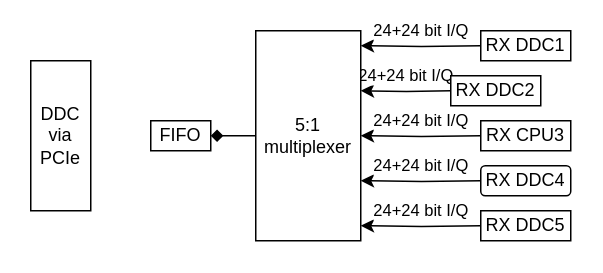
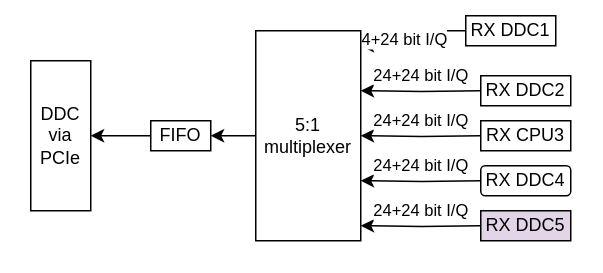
  <mxCell id="0" />
  <mxCell id="1" parent="0" />
  <mxCell id="2" value="24+24 bit I/Q" style="edgeStyle=orthogonalEdgeStyle;rounded=0;orthogonalLoop=1;jettySize=auto;html=1;exitX=1;exitY=0.5;exitDx=0;exitDy=0;entryX=0;entryY=0.5;entryDx=0;entryDy=0;endArrow=none;endFill=0;startArrow=classic;startFill=1;" edge="1" target="3" parent="1"><mxGeometry y="10" relative="1" as="geometry"><mxPoint x="240" y="30" as="sourcePoint" /><mxPoint as="offset" /></mxGeometry></mxCell>
- <mxCell id="3" value="RX DDC1" style="rounded=0;whiteSpace=wrap;html=1;" vertex="1" parent="1"><mxGeometry x="320" y="20" width="60" height="20" as="geometry" /></mxCell>
+ <mxCell id="3" value="RX DDC1" style="rounded=0;whiteSpace=wrap;html=1;" vertex="1" parent="1"><mxGeometry x="310" y="10" width="60" height="20" as="geometry" /></mxCell>
  <mxCell id="4" value="24+24 bit I/Q" style="edgeStyle=orthogonalEdgeStyle;rounded=0;orthogonalLoop=1;jettySize=auto;html=1;exitX=1;exitY=0.5;exitDx=0;exitDy=0;entryX=0;entryY=0.5;entryDx=0;entryDy=0;endArrow=none;endFill=0;startArrow=classic;startFill=1;" edge="1" target="5" parent="1"><mxGeometry y="10" relative="1" as="geometry"><mxPoint x="240" y="60" as="sourcePoint" /><mxPoint as="offset" /></mxGeometry></mxCell>
- <mxCell id="5" value="RX DDC2" style="rounded=0;whiteSpace=wrap;html=1;" vertex="1" parent="1"><mxGeometry x="300" y="50" width="60" height="20" as="geometry" /></mxCell>
+ <mxCell id="5" value="RX DDC2" style="rounded=0;whiteSpace=wrap;html=1;" vertex="1" parent="1"><mxGeometry x="320" y="50" width="60" height="20" as="geometry" /></mxCell>
  <mxCell id="6" value="24+24 bit I/Q" style="edgeStyle=orthogonalEdgeStyle;rounded=0;orthogonalLoop=1;jettySize=auto;html=1;exitX=1;exitY=0.5;exitDx=0;exitDy=0;entryX=0;entryY=0.5;entryDx=0;entryDy=0;endArrow=none;endFill=0;startArrow=classic;startFill=1;" edge="1" target="7" parent="1"><mxGeometry y="10" relative="1" as="geometry"><mxPoint x="240" y="90" as="sourcePoint" /><mxPoint as="offset" /></mxGeometry></mxCell>
  <mxCell id="7" value="RX CPU3" style="rounded=0;whiteSpace=wrap;html=1;" vertex="1" parent="1"><mxGeometry x="320" y="80" width="60" height="20" as="geometry" /></mxCell>
  <mxCell id="8" value="24+24 bit I/Q" style="edgeStyle=orthogonalEdgeStyle;rounded=0;orthogonalLoop=1;jettySize=auto;html=1;exitX=1;exitY=0.5;exitDx=0;exitDy=0;entryX=0;entryY=0.5;entryDx=0;entryDy=0;endArrow=none;endFill=0;startArrow=classic;startFill=1;" edge="1" target="9" parent="1"><mxGeometry y="10" relative="1" as="geometry"><mxPoint x="240" y="120" as="sourcePoint" /><mxPoint as="offset" /></mxGeometry></mxCell>
  <mxCell id="9" value="RX DDC4" style="whiteSpace=wrap;html=1;rounded=1;" vertex="1" parent="1"><mxGeometry x="320" y="110" width="60" height="20" as="geometry" /></mxCell>
  <mxCell id="10" value="24+24 bit I/Q" style="edgeStyle=orthogonalEdgeStyle;rounded=0;orthogonalLoop=1;jettySize=auto;html=1;exitX=1;exitY=0.5;exitDx=0;exitDy=0;entryX=0;entryY=0.5;entryDx=0;entryDy=0;endArrow=none;endFill=0;startArrow=classic;startFill=1;" edge="1" target="11" parent="1"><mxGeometry y="10" relative="1" as="geometry"><mxPoint x="240" y="150" as="sourcePoint" /><mxPoint as="offset" /></mxGeometry></mxCell>
- <mxCell id="11" value="RX DDC5" style="rounded=0;whiteSpace=wrap;html=1;" vertex="1" parent="1"><mxGeometry x="320" y="140" width="60" height="20" as="geometry" /></mxCell>
- <mxCell id="12" style="edgeStyle=orthogonalEdgeStyle;rounded=0;orthogonalLoop=1;jettySize=auto;html=1;exitX=0;exitY=0.5;exitDx=0;exitDy=0;entryX=1;entryY=0.5;entryDx=0;entryDy=0;startArrow=none;startFill=0;endArrow=diamond;endFill=1;" edge="1" parent="1" source="13" target="15"><mxGeometry relative="1" as="geometry" /></mxCell>
+ <mxCell id="11" value="RX DDC5" style="rounded=0;whiteSpace=wrap;html=1;fillColor=#e1d5e7;" vertex="1" parent="1"><mxGeometry x="320" y="140" width="60" height="20" as="geometry" /></mxCell>
+ <mxCell id="12" style="edgeStyle=orthogonalEdgeStyle;rounded=0;orthogonalLoop=1;jettySize=auto;html=1;exitX=0;exitY=0.5;exitDx=0;exitDy=0;entryX=1;entryY=0.5;entryDx=0;entryDy=0;startArrow=none;startFill=0;endArrow=classic;endFill=1;" edge="1" parent="1" source="13" target="15"><mxGeometry relative="1" as="geometry" /></mxCell>
  <mxCell id="13" value="5:1 multiplexer" style="rounded=0;whiteSpace=wrap;html=1;" vertex="1" parent="1"><mxGeometry x="170" y="20" width="70" height="140" as="geometry" /></mxCell>
+ <mxCell id="14" style="edgeStyle=orthogonalEdgeStyle;rounded=0;orthogonalLoop=1;jettySize=auto;html=1;exitX=0;exitY=0.5;exitDx=0;exitDy=0;entryX=1;entryY=0.5;entryDx=0;entryDy=0;startArrow=none;startFill=0;endArrow=classic;endFill=1;" edge="1" parent="1" source="15" target="16"><mxGeometry relative="1" as="geometry" /></mxCell>
  <mxCell id="15" value="FIFO" style="rounded=0;whiteSpace=wrap;html=1;" vertex="1" parent="1"><mxGeometry x="100" y="80" width="40" height="20" as="geometry" /></mxCell>
  <mxCell id="16" value="DDC via PCIe" style="rounded=0;whiteSpace=wrap;html=1;" vertex="1" parent="1"><mxGeometry x="20" y="40" width="40" height="100" as="geometry" /></mxCell>
